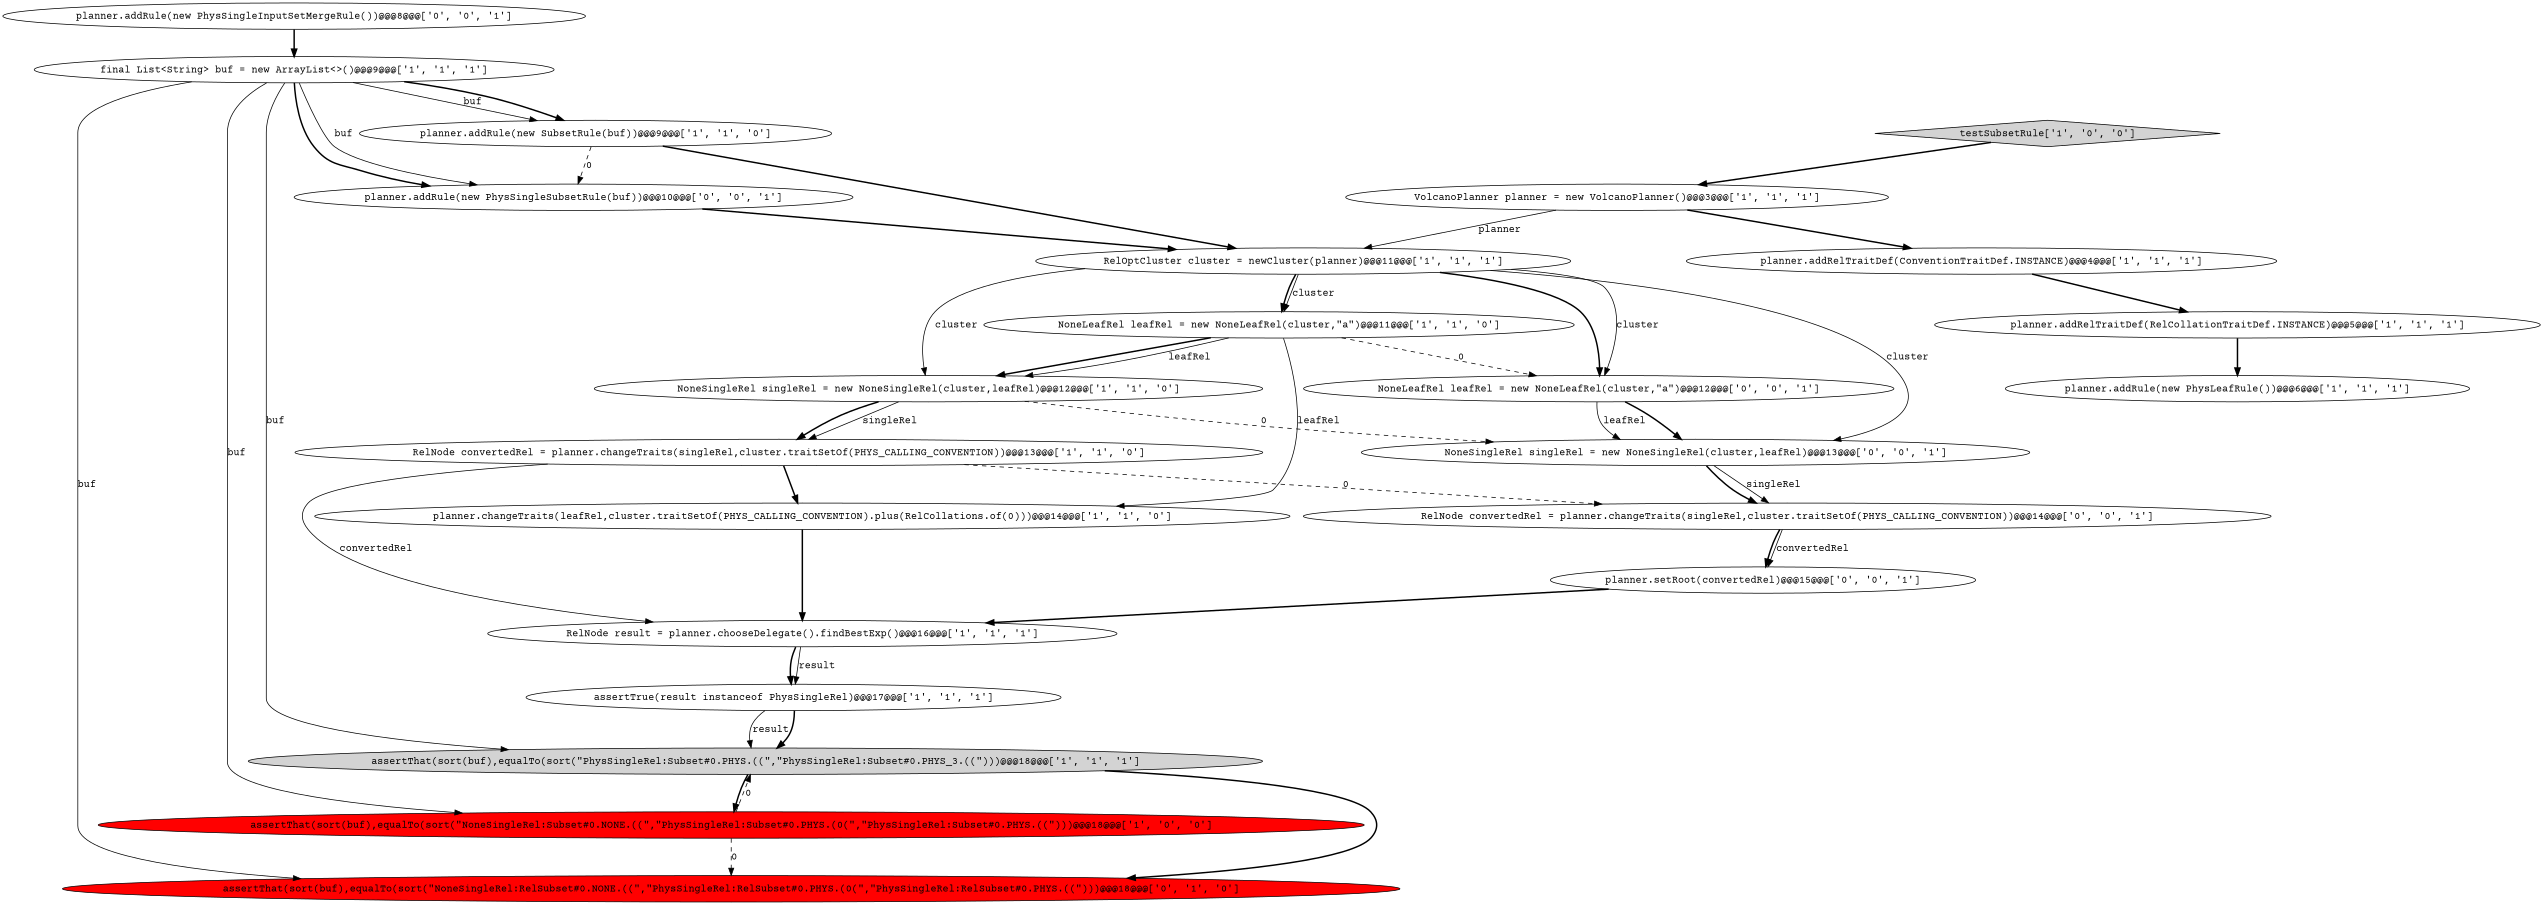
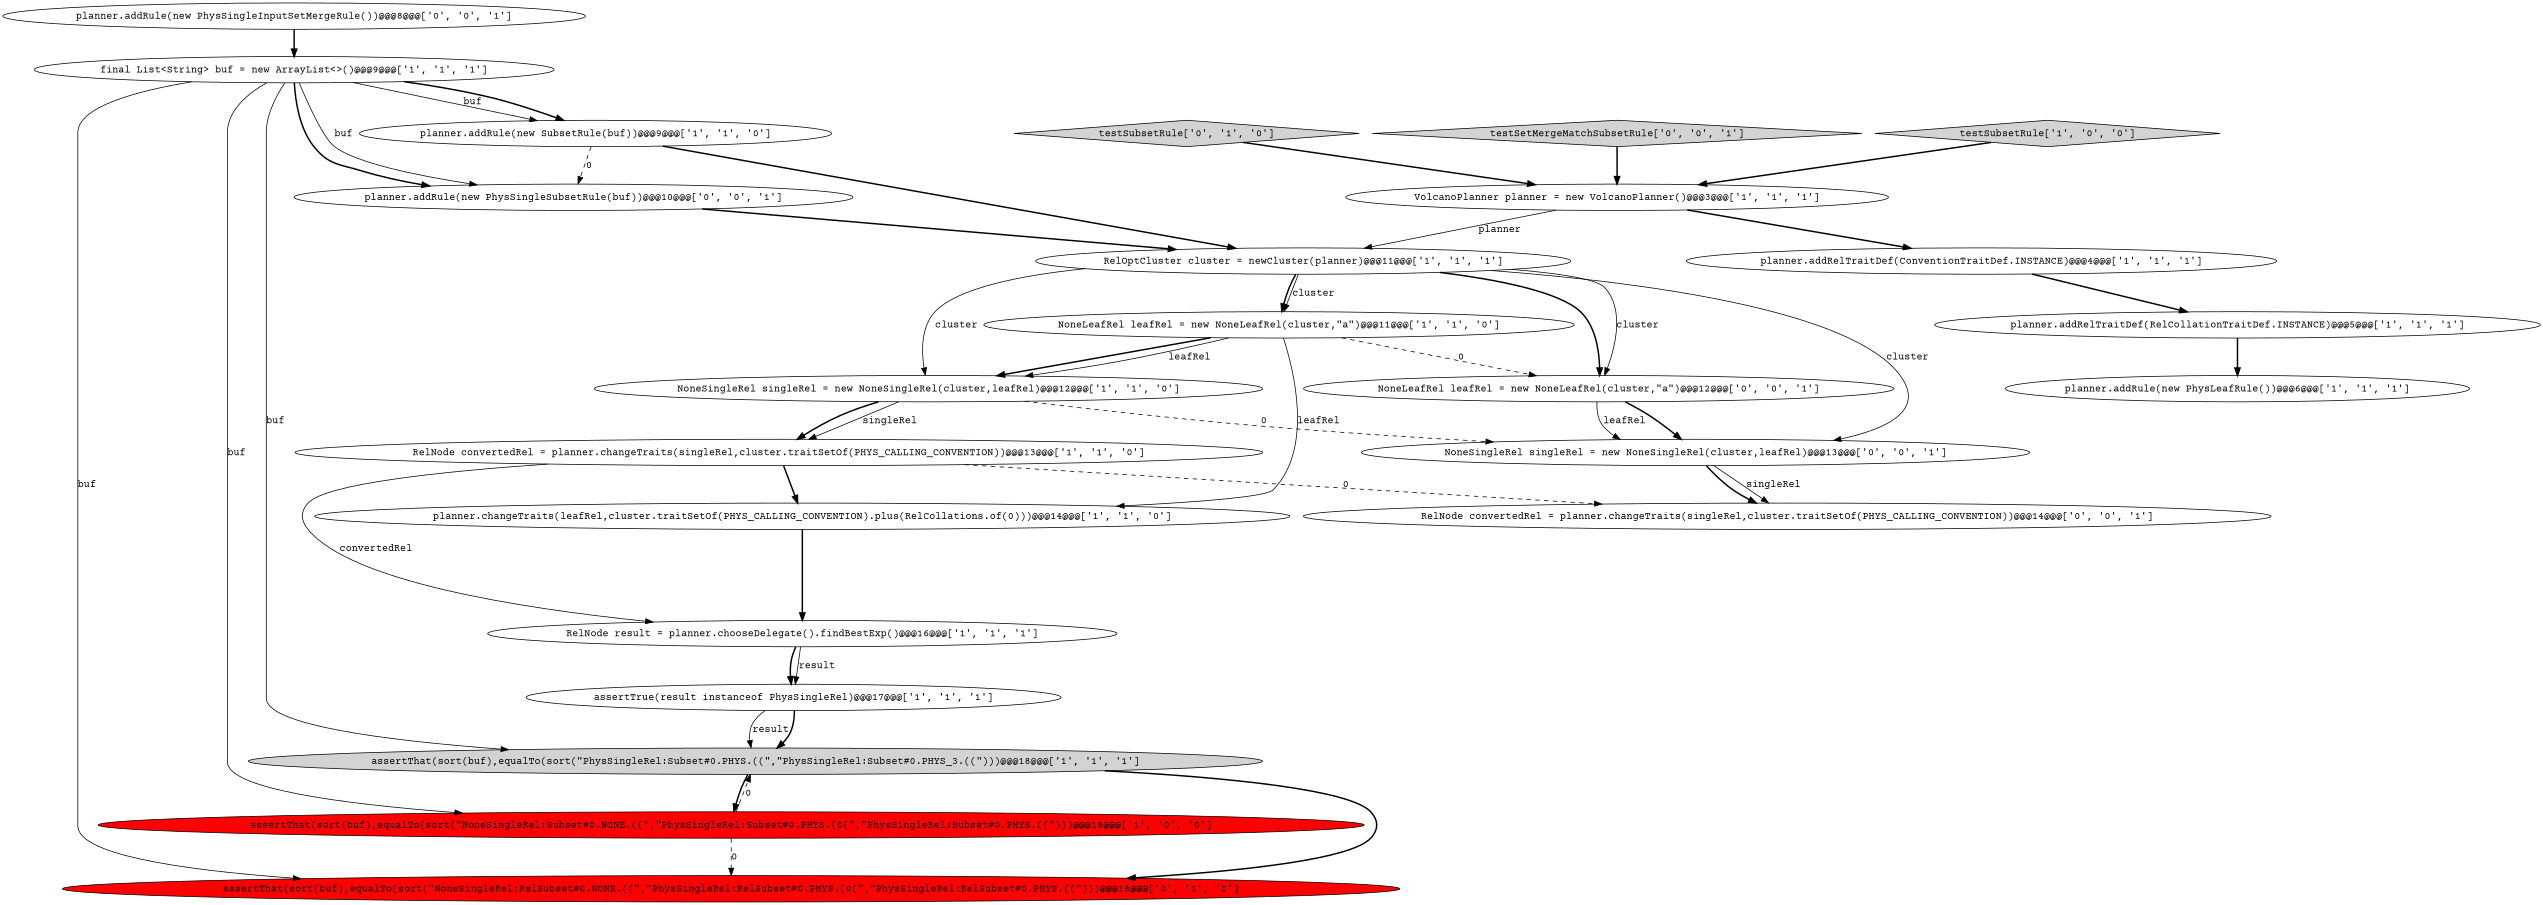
  digraph {
    fontname="Courier Prime"
    node [fillcolor=white fontname="Courier Prime" shape=ellipse style=filled]
    edge [fontname="Courier Prime" style=bold]
    n1 [label="RelNode convertedRel = planner.changeTraits(singleRel,cluster.traitSetOf(PHYS_CALLING_CONVENTION))@@@13@@@['1', '1', '0']"]
    n2 [label="RelNode result = planner.chooseDelegate().findBestExp()@@@16@@@['1', '1', '1']"]
    n3 [label="planner.changeTraits(leafRel,cluster.traitSetOf(PHYS_CALLING_CONVENTION).plus(RelCollations.of(0)))@@@14@@@['1', '1', '0']"]
    n4 [label="RelNode convertedRel = planner.changeTraits(singleRel,cluster.traitSetOf(PHYS_CALLING_CONVENTION))@@@14@@@['0', '0', '1']"]
    n5 [label="assertTrue(result instanceof PhysSingleRel)@@@17@@@['1', '1', '1']"]
-   n6 [label="planner.setRoot(convertedRel)@@@15@@@['0', '0', '1']"]
    n7 [fillcolor=lightgray label="assertThat(sort(buf),equalTo(sort(\"PhysSingleRel:Subset#0.PHYS.((\",\"PhysSingleRel:Subset#0.PHYS_3.((\")))@@@18@@@['1', '1', '1']"]
    n8 [fillcolor=red label="assertThat(sort(buf),equalTo(sort(\"NoneSingleRel:Subset#0.NONE.((\",\"PhysSingleRel:Subset#0.PHYS.(0(\",\"PhysSingleRel:Subset#0.PHYS.((\")))@@@18@@@['1', '0', '0']"]
    n9 [fillcolor=red label="assertThat(sort(buf),equalTo(sort(\"NoneSingleRel:RelSubset#0.NONE.((\",\"PhysSingleRel:RelSubset#0.PHYS.(0(\",\"PhysSingleRel:RelSubset#0.PHYS.((\")))@@@18@@@['0', '1', '0']"]
    n10 [label="NoneSingleRel singleRel = new NoneSingleRel(cluster,leafRel)@@@12@@@['1', '1', '0']"]
    n11 [label="NoneSingleRel singleRel = new NoneSingleRel(cluster,leafRel)@@@13@@@['0', '0', '1']"]
+   n12 [fillcolor=lightgray label="testSubsetRule['0', '1', '0']" shape=diamond]
    n13 [label="VolcanoPlanner planner = new VolcanoPlanner()@@@3@@@['1', '1', '1']"]
    n14 [label="RelOptCluster cluster = newCluster(planner)@@@11@@@['1', '1', '1']"]
    n15 [label="planner.addRelTraitDef(ConventionTraitDef.INSTANCE)@@@4@@@['1', '1', '1']"]
+   n16 [fillcolor=lightgray label="testSetMergeMatchSubsetRule['0', '0', '1']" shape=diamond]
    n17 [label="NoneLeafRel leafRel = new NoneLeafRel(cluster,\"a\")@@@11@@@['1', '1', '0']"]
    n18 [label="NoneLeafRel leafRel = new NoneLeafRel(cluster,\"a\")@@@12@@@['0', '0', '1']"]
    n19 [label="planner.addRule(new PhysLeafRule())@@@6@@@['1', '1', '1']"]
    n20 [label="planner.addRelTraitDef(RelCollationTraitDef.INSTANCE)@@@5@@@['1', '1', '1']"]
    n21 [label="planner.addRule(new SubsetRule(buf))@@@9@@@['1', '1', '0']"]
    n22 [label="planner.addRule(new PhysSingleSubsetRule(buf))@@@10@@@['0', '0', '1']"]
    n23 [label="planner.addRule(new PhysSingleInputSetMergeRule())@@@8@@@['0', '0', '1']"]
    n24 [label="final List<String> buf = new ArrayList<>()@@@9@@@['1', '1', '1']"]
    n25 [fillcolor=lightgray label="testSubsetRule['1', '0', '0']" shape=diamond]
    n1 -> n2 [label=convertedRel style=solid]
    n1 -> n3
    n1 -> n4 [label=0 style=dashed]
    n2 -> n5
    n2 -> n5 [label=result style=solid]
    n3 -> n2
-   n4 -> n6
-   n4 -> n6 [label=convertedRel style=solid]
    n5 -> n7 [label=result style=solid]
    n5 -> n7
-   n6 -> n2
    n7 -> n8
    n7 -> n9
    n8 -> n7 [label=0 style=dashed]
    n8 -> n9 [label=0 style=dashed]
    n10 -> n1 [label=singleRel style=solid]
    n10 -> n1
    n10 -> n11 [label=0 style=dashed]
    n11 -> n4 [label=singleRel style=solid]
    n11 -> n4
+   n12 -> n13
    n13 -> n14 [label=planner style=solid]
    n13 -> n15
    n14 -> n10 [label=cluster style=solid]
    n14 -> n11 [label=cluster style=solid]
    n14 -> n17
    n14 -> n17 [label=cluster style=solid]
    n14 -> n18 [label=cluster style=solid]
    n14 -> n18
    n15 -> n20
+   n16 -> n13
    n17 -> n3 [label=leafRel style=solid]
    n17 -> n10
    n17 -> n10 [label=leafRel style=solid]
    n17 -> n18 [label=0 style=dashed]
    n18 -> n11
    n18 -> n11 [label=leafRel style=solid]
    n20 -> n19
    n21 -> n14
    n21 -> n22 [label=0 style=dashed]
    n22 -> n14
    n23 -> n24
    n24 -> n7 [label=buf style=solid]
    n24 -> n8 [label=buf style=solid]
    n24 -> n9 [label=buf style=solid]
    n24 -> n21 [label=buf style=solid]
    n24 -> n21
    n24 -> n22 [label=buf style=solid]
    n24 -> n22
    n25 -> n13
  }
